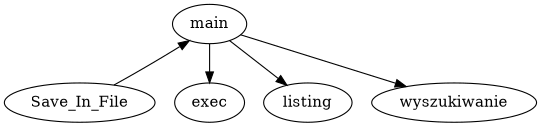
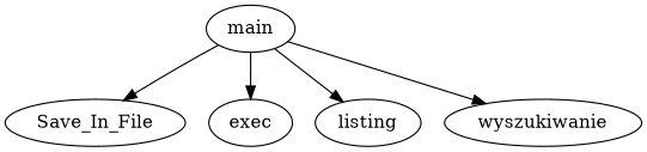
  digraph {
    main
    Save_In_File
    exec
    listing
    wyszukiwanie
-   Save_In_File -> main
+   main -> Save_In_File
    main -> exec
    main -> listing
    main -> wyszukiwanie
  }
